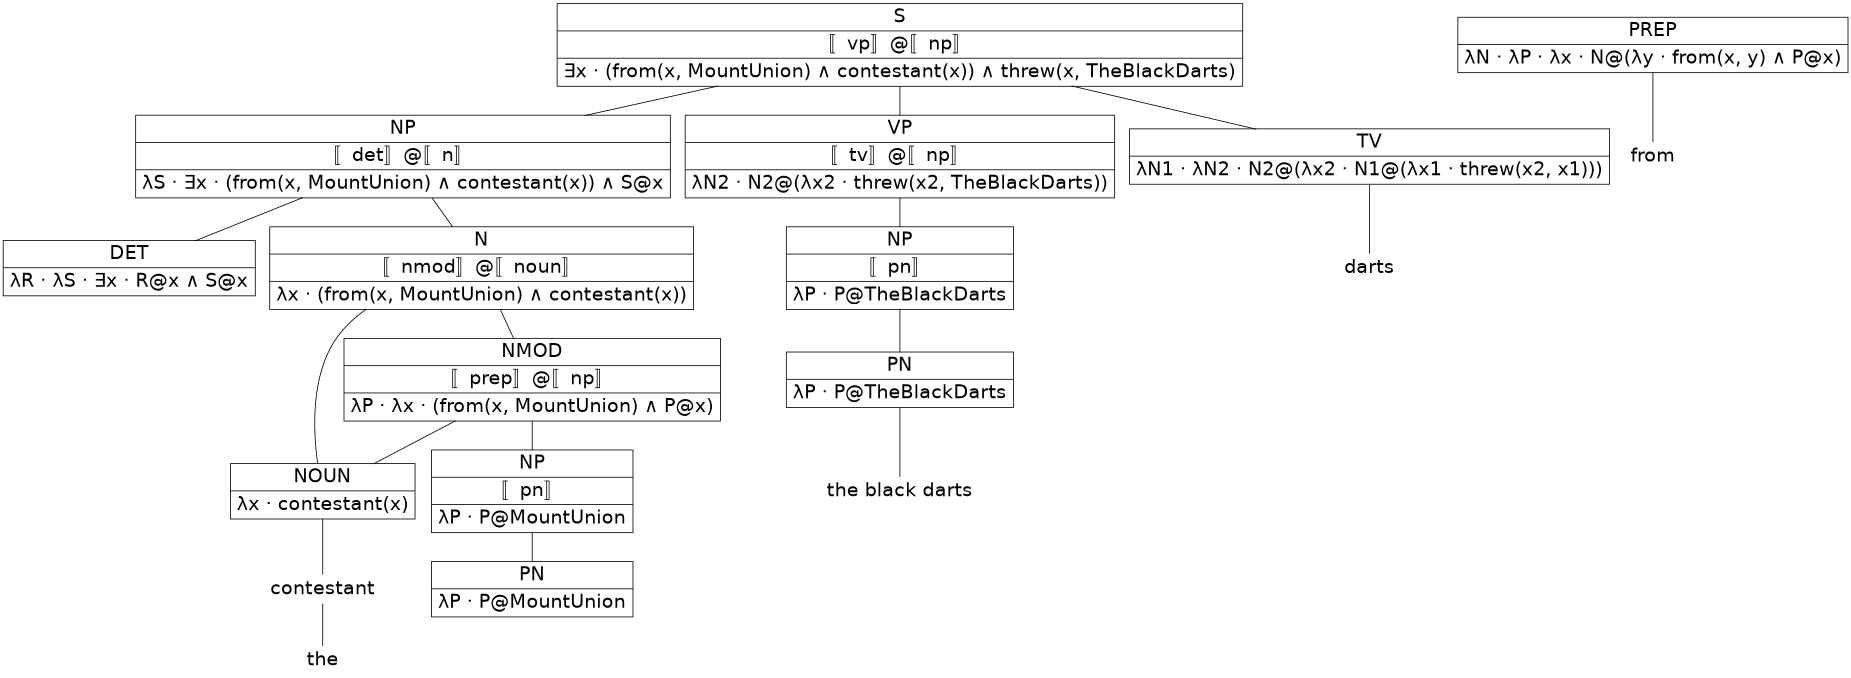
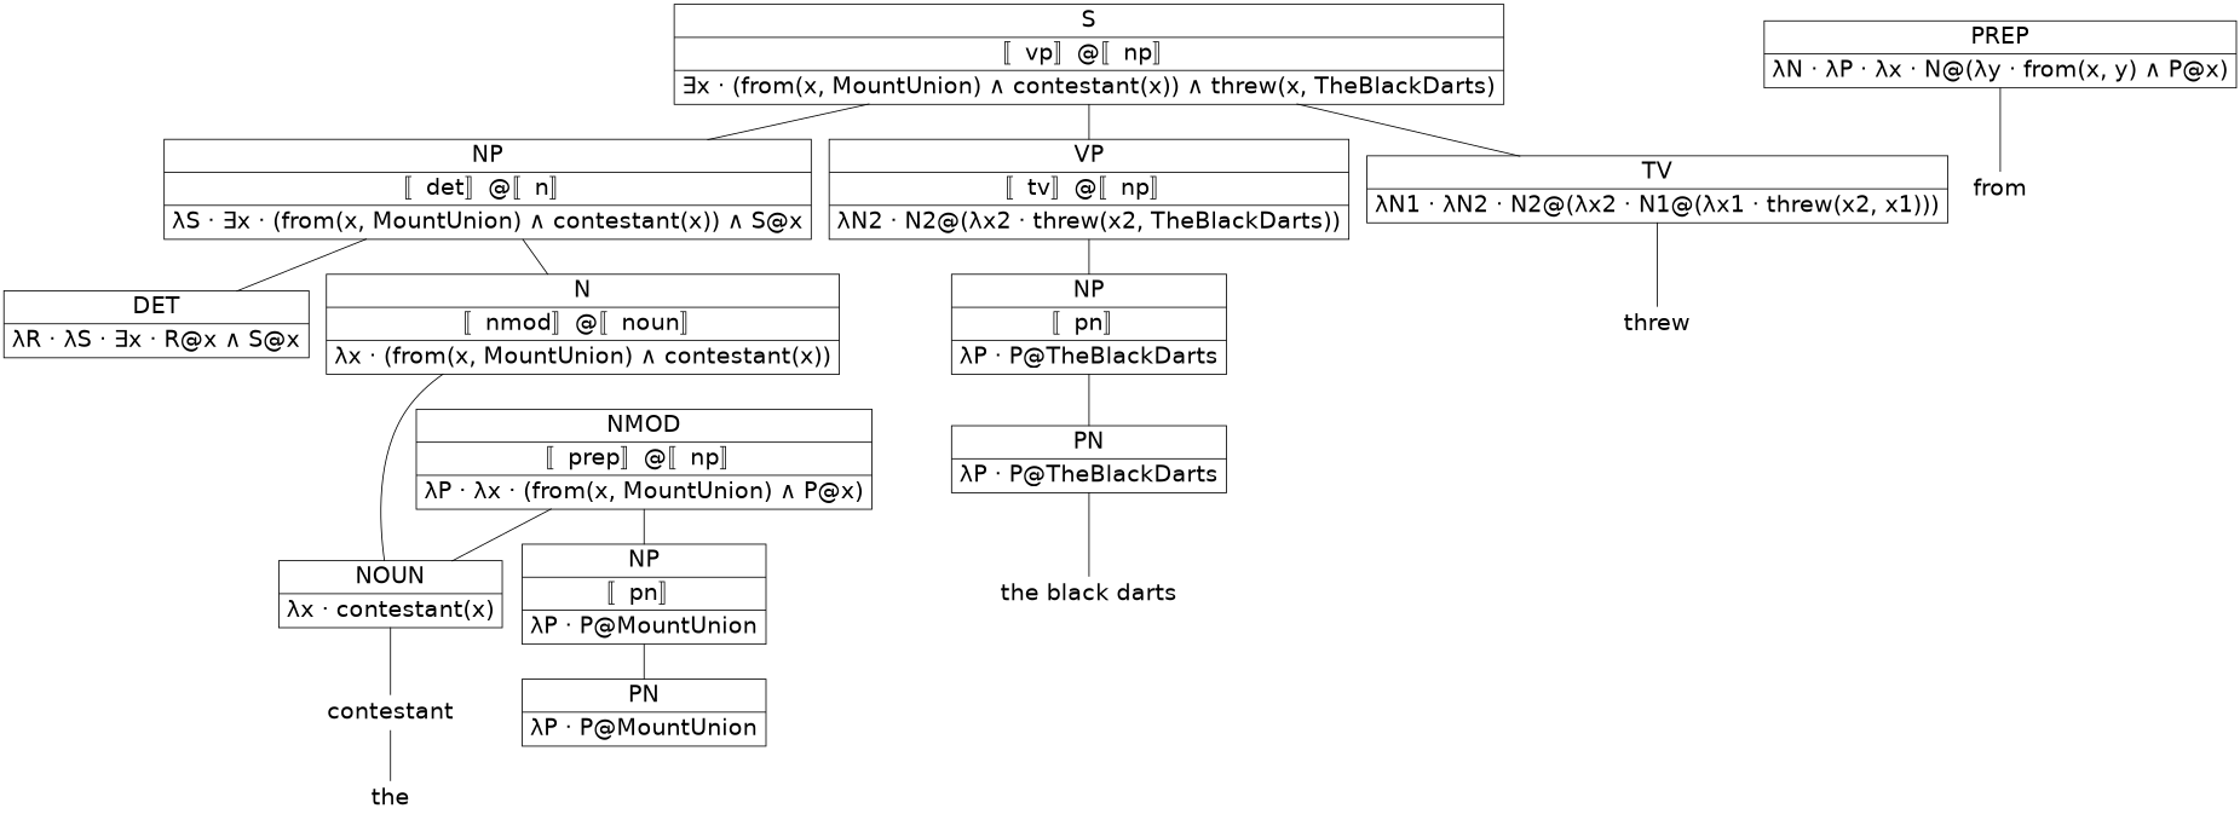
  graph {
    fontname="DejaVu Sans"
    node [fontname="DejaVu Sans" fontsize=24 shape=record]
    edge [fontname="DejaVu Sans"]
    the [shape=none]
    contestant [shape=none]
    from [shape=none]
-   threw [shape=none label=darts]
+   threw [shape=none]
    "the black darts" [shape=none]
    n6 [label="{S|&#x301a;vp&#x301b;@&#x301a;np&#x301b;|&exist;x &middot; (from(x, MountUnion) &and; contestant(x)) &and; threw(x, TheBlackDarts)}"]
    n7 [label="{NP|&#x301a;det&#x301b;@&#x301a;n&#x301b;|&lambda;S &middot; &exist;x &middot; (from(x, MountUnion) &and; contestant(x)) &and; S@x}"]
    n8 [label="{VP|&#x301a;tv&#x301b;@&#x301a;np&#x301b;|&lambda;N2 &middot; N2@(&lambda;x2 &middot; threw(x2, TheBlackDarts))}"]
    n9 [label="{TV|&lambda;N1 &middot; &lambda;N2 &middot; N2@(&lambda;x2 &middot; N1@(&lambda;x1 &middot; threw(x2, x1)))}"]
    n10 [label="{DET|&lambda;R &middot; &lambda;S &middot; &exist;x &middot; R@x &and; S@x}"]
    n11 [label="{N|&#x301a;nmod&#x301b;@&#x301a;noun&#x301b;|&lambda;x &middot; (from(x, MountUnion) &and; contestant(x))}"]
    n12 [label="{NP|&#x301a;pn&#x301b;|&lambda;P &middot; P@TheBlackDarts}"]
    n13 [label="{NOUN|&lambda;x &middot; contestant(x)}"]
    n14 [label="{NMOD|&#x301a;prep&#x301b;@&#x301a;np&#x301b;|&lambda;P &middot; &lambda;x &middot; (from(x, MountUnion) &and; P@x)}"]
    n15 [label="{PN|&lambda;P &middot; P@TheBlackDarts}"]
    n16 [label="{NP|&#x301a;pn&#x301b;|&lambda;P &middot; P@MountUnion}"]
    n17 [label="{PREP|&lambda;N &middot; &lambda;P &middot; &lambda;x &middot; N@(&lambda;y &middot; from(x, y) &and; P@x)}"]
    n18 [label="{PN|&lambda;P &middot; P@MountUnion}"]
    contestant -- the
    n6 -- n7
    n6 -- n8
    n6 -- n9
    n7 -- n10
    n7 -- n11
    n8 -- n12
    n9 -- threw
    n11 -- n13
-   n11 -- n14
    n12 -- n15
    n13 -- contestant
    n14 -- n13
    n14 -- n16
    n15 -- "the black darts"
    n16 -- n18
    n17 -- from
  }
